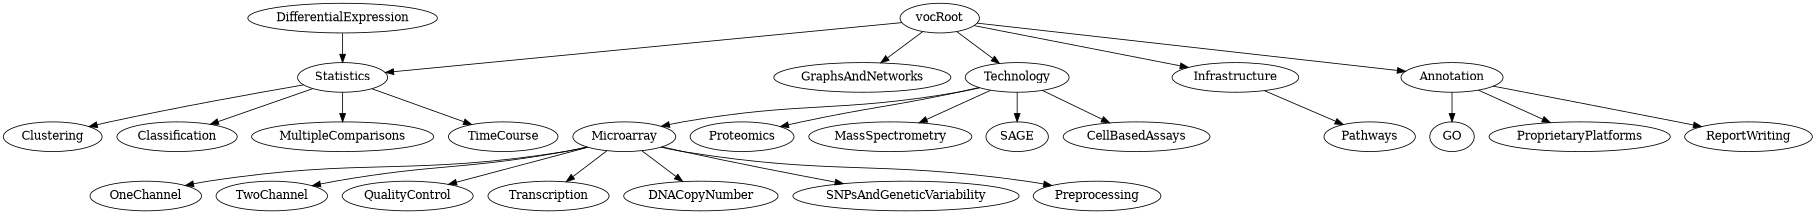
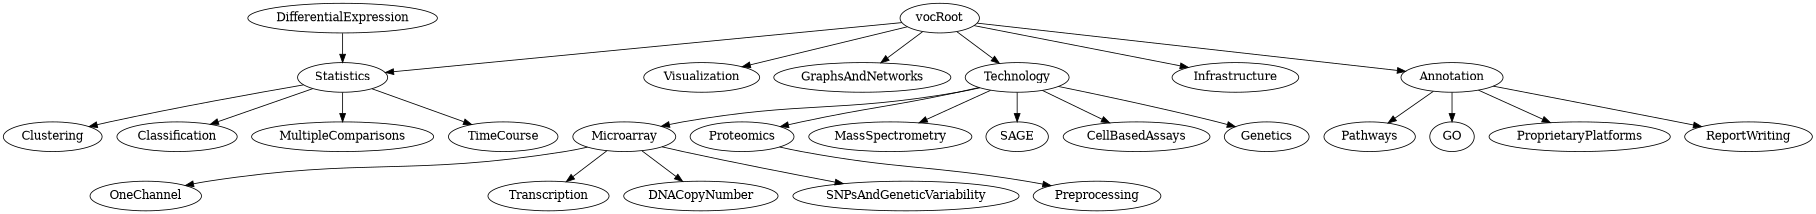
  digraph {
    vocRoot
+   Visualization
    Statistics
    GraphsAndNetworks
    Technology
    Annotation
    Infrastructure
    Microarray
    OneChannel
-   TwoChannel
-   QualityControl
    Preprocessing
    Transcription
    DNACopyNumber
    SNPsAndGeneticVariability
    Clustering
    Classification
    MultipleComparisons
    TimeCourse
    Proteomics
    MassSpectrometry
    SAGE
    CellBasedAssays
+   Genetics
    GO
    Pathways
    ProprietaryPlatforms
    ReportWriting
    DifferentialExpression
+   vocRoot -> Visualization
    vocRoot -> Statistics
    vocRoot -> GraphsAndNetworks
    vocRoot -> Technology
    vocRoot -> Annotation
    vocRoot -> Infrastructure
    Statistics -> Clustering
    Statistics -> Classification
    Statistics -> MultipleComparisons
    Statistics -> TimeCourse
    Technology -> Microarray
    Technology -> Proteomics
    Technology -> MassSpectrometry
    Technology -> SAGE
    Technology -> CellBasedAssays
+   Technology -> Genetics
    Annotation -> GO
-   Infrastructure -> Pathways
+   Annotation -> Pathways
    Annotation -> ProprietaryPlatforms
    Annotation -> ReportWriting
    Microarray -> OneChannel
-   Microarray -> TwoChannel
-   Microarray -> QualityControl
-   Microarray -> Preprocessing
+   Proteomics -> Preprocessing
    Microarray -> Transcription
    Microarray -> DNACopyNumber
    Microarray -> SNPsAndGeneticVariability
    DifferentialExpression -> Statistics
  }
